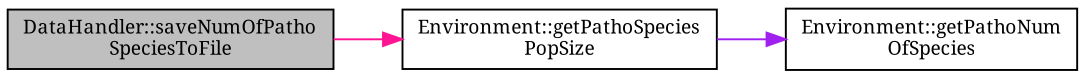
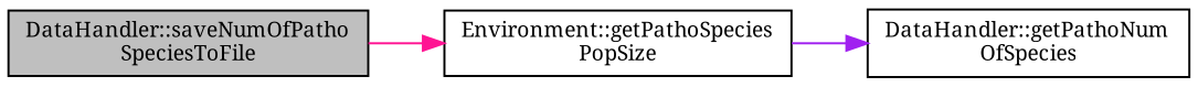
  digraph {
    fontname="Noto Serif"
    rankdir=LR
    node [color=black fillcolor=white fontname="Noto Serif" fontsize=10 shape=record style=filled]
    edge [fontname="Noto Serif" fontsize=10 labelfontname=Helvetica labelfontsize=10 style=solid]
    n1 [fillcolor=grey75 fontcolor=black height=0.2 label="DataHandler::saveNumOfPatho\lSpeciesToFile" width=0.4]
    n2 [height=0.2 label="Environment::getPathoSpecies\lPopSize" width=0.4]
-   n3 [height=0.2 label="Environment::getPathoNum\lOfSpecies" width=0.4]
+   n3 [height=0.2 label="DataHandler::getPathoNum\lOfSpecies" width=0.4]
    n1 -> n2 [color=deeppink]
    n2 -> n3 [color=purple]
  }
